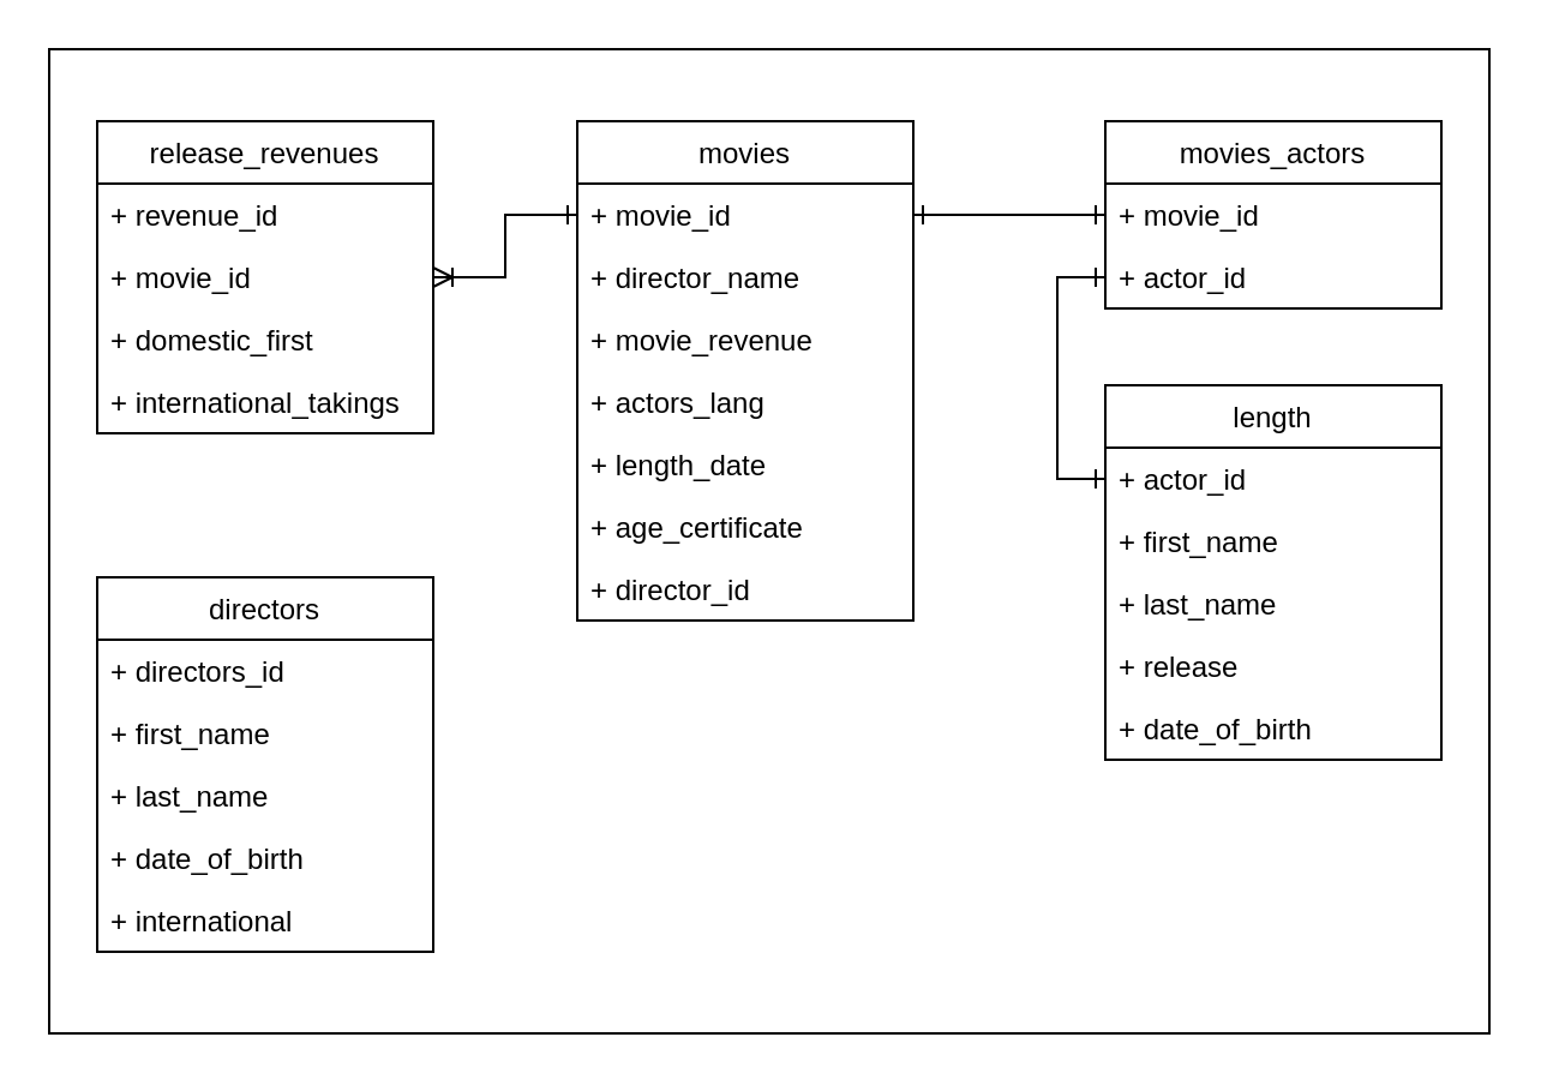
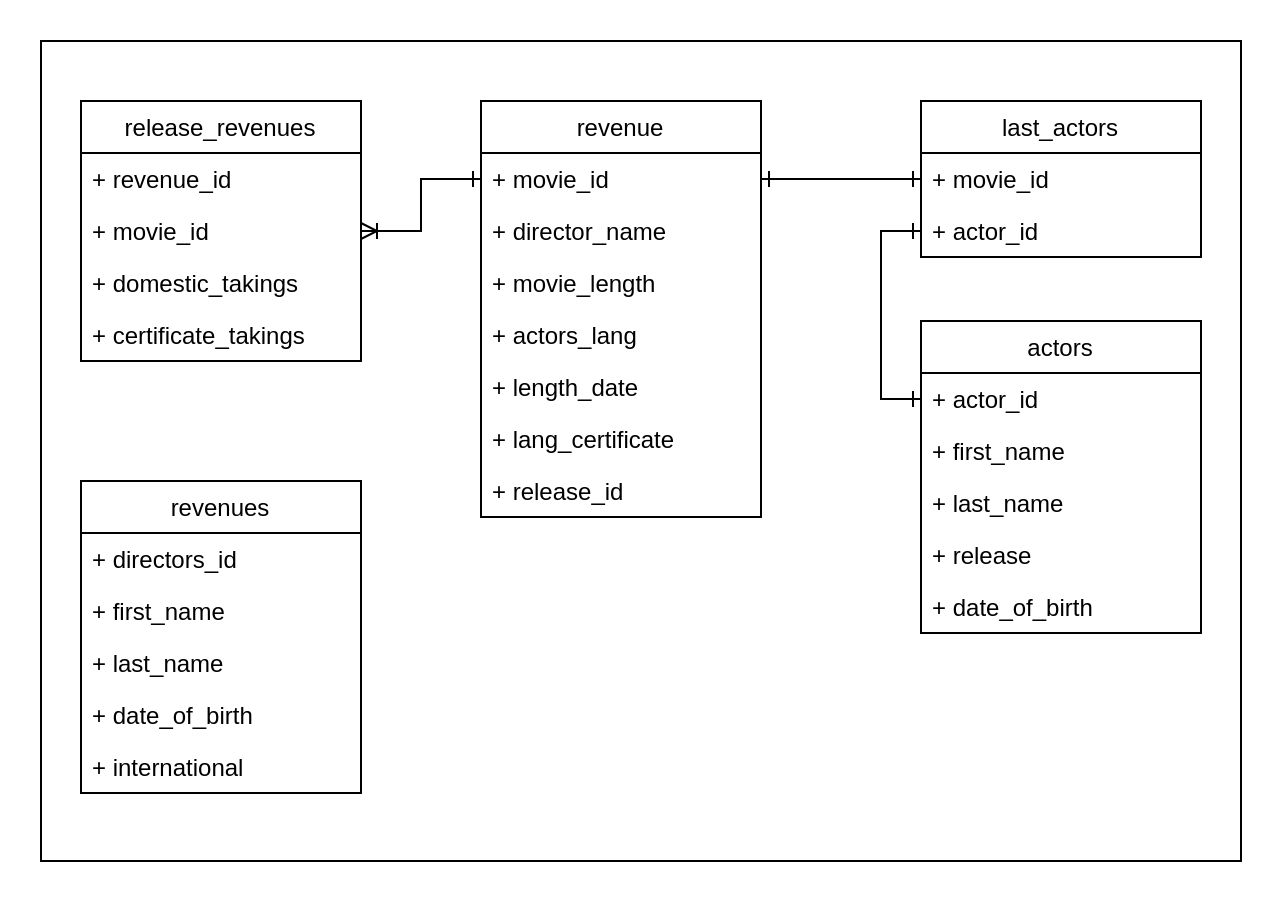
  <mxCell id="0" />
  <mxCell id="1" parent="0" />
  <mxCell id="2" value="" style="rounded=0;whiteSpace=wrap;html=1;" parent="1" vertex="1"><mxGeometry x="20" y="20" width="600" height="410" as="geometry" /></mxCell>
- <mxCell id="3" value="directors" style="swimlane;fontStyle=0;childLayout=stackLayout;horizontal=1;startSize=26;fillColor=none;horizontalStack=0;resizeParent=1;resizeParentMax=0;resizeLast=0;collapsible=1;marginBottom=0;" parent="1" vertex="1"><mxGeometry x="40" y="240" width="140" height="156" as="geometry" /></mxCell>
+ <mxCell id="3" value="revenues" style="swimlane;fontStyle=0;childLayout=stackLayout;horizontal=1;startSize=26;fillColor=none;horizontalStack=0;resizeParent=1;resizeParentMax=0;resizeLast=0;collapsible=1;marginBottom=0;" parent="1" vertex="1"><mxGeometry x="40" y="240" width="140" height="156" as="geometry" /></mxCell>
  <mxCell id="4" value="+ directors_id" style="text;strokeColor=none;fillColor=none;align=left;verticalAlign=top;spacingLeft=4;spacingRight=4;overflow=hidden;rotatable=0;points=[[0,0.5],[1,0.5]];portConstraint=eastwest;" parent="3" vertex="1"><mxGeometry y="26" width="140" height="26" as="geometry" /></mxCell>
  <mxCell id="5" value="+ first_name" style="text;strokeColor=none;fillColor=none;align=left;verticalAlign=top;spacingLeft=4;spacingRight=4;overflow=hidden;rotatable=0;points=[[0,0.5],[1,0.5]];portConstraint=eastwest;" parent="3" vertex="1"><mxGeometry y="52" width="140" height="26" as="geometry" /></mxCell>
  <mxCell id="6" value="+ last_name" style="text;strokeColor=none;fillColor=none;align=left;verticalAlign=top;spacingLeft=4;spacingRight=4;overflow=hidden;rotatable=0;points=[[0,0.5],[1,0.5]];portConstraint=eastwest;" parent="3" vertex="1"><mxGeometry y="78" width="140" height="26" as="geometry" /></mxCell>
  <mxCell id="7" value="+ date_of_birth" style="text;strokeColor=none;fillColor=none;align=left;verticalAlign=top;spacingLeft=4;spacingRight=4;overflow=hidden;rotatable=0;points=[[0,0.5],[1,0.5]];portConstraint=eastwest;" parent="3" vertex="1"><mxGeometry y="104" width="140" height="26" as="geometry" /></mxCell>
  <mxCell id="8" value="+ international" style="text;strokeColor=none;fillColor=none;align=left;verticalAlign=top;spacingLeft=4;spacingRight=4;overflow=hidden;rotatable=0;points=[[0,0.5],[1,0.5]];portConstraint=eastwest;" parent="3" vertex="1"><mxGeometry y="130" width="140" height="26" as="geometry" /></mxCell>
- <mxCell id="9" value="length" style="swimlane;fontStyle=0;childLayout=stackLayout;horizontal=1;startSize=26;fillColor=none;horizontalStack=0;resizeParent=1;resizeParentMax=0;resizeLast=0;collapsible=1;marginBottom=0;" parent="1" vertex="1"><mxGeometry x="460" y="160" width="140" height="156" as="geometry" /></mxCell>
+ <mxCell id="9" value="actors" style="swimlane;fontStyle=0;childLayout=stackLayout;horizontal=1;startSize=26;fillColor=none;horizontalStack=0;resizeParent=1;resizeParentMax=0;resizeLast=0;collapsible=1;marginBottom=0;" parent="1" vertex="1"><mxGeometry x="460" y="160" width="140" height="156" as="geometry" /></mxCell>
  <mxCell id="10" value="+ actor_id" style="text;strokeColor=none;fillColor=none;align=left;verticalAlign=top;spacingLeft=4;spacingRight=4;overflow=hidden;rotatable=0;points=[[0,0.5],[1,0.5]];portConstraint=eastwest;" parent="9" vertex="1"><mxGeometry y="26" width="140" height="26" as="geometry" /></mxCell>
  <mxCell id="11" value="+ first_name" style="text;strokeColor=none;fillColor=none;align=left;verticalAlign=top;spacingLeft=4;spacingRight=4;overflow=hidden;rotatable=0;points=[[0,0.5],[1,0.5]];portConstraint=eastwest;" parent="9" vertex="1"><mxGeometry y="52" width="140" height="26" as="geometry" /></mxCell>
  <mxCell id="12" value="+ last_name" style="text;strokeColor=none;fillColor=none;align=left;verticalAlign=top;spacingLeft=4;spacingRight=4;overflow=hidden;rotatable=0;points=[[0,0.5],[1,0.5]];portConstraint=eastwest;" parent="9" vertex="1"><mxGeometry y="78" width="140" height="26" as="geometry" /></mxCell>
  <mxCell id="13" value="+ release" style="text;strokeColor=none;fillColor=none;align=left;verticalAlign=top;spacingLeft=4;spacingRight=4;overflow=hidden;rotatable=0;points=[[0,0.5],[1,0.5]];portConstraint=eastwest;" parent="9" vertex="1"><mxGeometry y="104" width="140" height="26" as="geometry" /></mxCell>
  <mxCell id="14" value="+ date_of_birth" style="text;strokeColor=none;fillColor=none;align=left;verticalAlign=top;spacingLeft=4;spacingRight=4;overflow=hidden;rotatable=0;points=[[0,0.5],[1,0.5]];portConstraint=eastwest;" parent="9" vertex="1"><mxGeometry y="130" width="140" height="26" as="geometry" /></mxCell>
- <mxCell id="15" value="movies" style="swimlane;fontStyle=0;childLayout=stackLayout;horizontal=1;startSize=26;fillColor=none;horizontalStack=0;resizeParent=1;resizeParentMax=0;resizeLast=0;collapsible=1;marginBottom=0;" parent="1" vertex="1"><mxGeometry x="240" y="50" width="140" height="208" as="geometry" /></mxCell>
+ <mxCell id="15" value="revenue" style="swimlane;fontStyle=0;childLayout=stackLayout;horizontal=1;startSize=26;fillColor=none;horizontalStack=0;resizeParent=1;resizeParentMax=0;resizeLast=0;collapsible=1;marginBottom=0;" parent="1" vertex="1"><mxGeometry x="240" y="50" width="140" height="208" as="geometry" /></mxCell>
  <mxCell id="16" value="+ movie_id" style="text;strokeColor=none;fillColor=none;align=left;verticalAlign=top;spacingLeft=4;spacingRight=4;overflow=hidden;rotatable=0;points=[[0,0.5],[1,0.5]];portConstraint=eastwest;" parent="15" vertex="1"><mxGeometry y="26" width="140" height="26" as="geometry" /></mxCell>
  <mxCell id="17" value="+ director_name" style="text;strokeColor=none;fillColor=none;align=left;verticalAlign=top;spacingLeft=4;spacingRight=4;overflow=hidden;rotatable=0;points=[[0,0.5],[1,0.5]];portConstraint=eastwest;" parent="15" vertex="1"><mxGeometry y="52" width="140" height="26" as="geometry" /></mxCell>
- <mxCell id="18" value="+ movie_revenue" style="text;strokeColor=none;fillColor=none;align=left;verticalAlign=top;spacingLeft=4;spacingRight=4;overflow=hidden;rotatable=0;points=[[0,0.5],[1,0.5]];portConstraint=eastwest;" parent="15" vertex="1"><mxGeometry y="78" width="140" height="26" as="geometry" /></mxCell>
+ <mxCell id="18" value="+ movie_length" style="text;strokeColor=none;fillColor=none;align=left;verticalAlign=top;spacingLeft=4;spacingRight=4;overflow=hidden;rotatable=0;points=[[0,0.5],[1,0.5]];portConstraint=eastwest;" parent="15" vertex="1"><mxGeometry y="78" width="140" height="26" as="geometry" /></mxCell>
  <mxCell id="19" value="+ actors_lang" style="text;strokeColor=none;fillColor=none;align=left;verticalAlign=top;spacingLeft=4;spacingRight=4;overflow=hidden;rotatable=0;points=[[0,0.5],[1,0.5]];portConstraint=eastwest;" parent="15" vertex="1"><mxGeometry y="104" width="140" height="26" as="geometry" /></mxCell>
  <mxCell id="20" value="+ length_date" style="text;strokeColor=none;fillColor=none;align=left;verticalAlign=top;spacingLeft=4;spacingRight=4;overflow=hidden;rotatable=0;points=[[0,0.5],[1,0.5]];portConstraint=eastwest;" parent="15" vertex="1"><mxGeometry y="130" width="140" height="26" as="geometry" /></mxCell>
- <mxCell id="21" value="+ age_certificate" style="text;strokeColor=none;fillColor=none;align=left;verticalAlign=top;spacingLeft=4;spacingRight=4;overflow=hidden;rotatable=0;points=[[0,0.5],[1,0.5]];portConstraint=eastwest;" parent="15" vertex="1"><mxGeometry y="156" width="140" height="26" as="geometry" /></mxCell>
- <mxCell id="22" value="+ director_id" style="text;strokeColor=none;fillColor=none;align=left;verticalAlign=top;spacingLeft=4;spacingRight=4;overflow=hidden;rotatable=0;points=[[0,0.5],[1,0.5]];portConstraint=eastwest;" parent="15" vertex="1"><mxGeometry y="182" width="140" height="26" as="geometry" /></mxCell>
+ <mxCell id="21" value="+ lang_certificate" style="text;strokeColor=none;fillColor=none;align=left;verticalAlign=top;spacingLeft=4;spacingRight=4;overflow=hidden;rotatable=0;points=[[0,0.5],[1,0.5]];portConstraint=eastwest;" parent="15" vertex="1"><mxGeometry y="156" width="140" height="26" as="geometry" /></mxCell>
+ <mxCell id="22" value="+ release_id" style="text;strokeColor=none;fillColor=none;align=left;verticalAlign=top;spacingLeft=4;spacingRight=4;overflow=hidden;rotatable=0;points=[[0,0.5],[1,0.5]];portConstraint=eastwest;" parent="15" vertex="1"><mxGeometry y="182" width="140" height="26" as="geometry" /></mxCell>
  <mxCell id="23" value="release_revenues" style="swimlane;fontStyle=0;childLayout=stackLayout;horizontal=1;startSize=26;fillColor=none;horizontalStack=0;resizeParent=1;resizeParentMax=0;resizeLast=0;collapsible=1;marginBottom=0;" parent="1" vertex="1"><mxGeometry x="40" y="50" width="140" height="130" as="geometry" /></mxCell>
  <mxCell id="24" value="+ revenue_id" style="text;strokeColor=none;fillColor=none;align=left;verticalAlign=top;spacingLeft=4;spacingRight=4;overflow=hidden;rotatable=0;points=[[0,0.5],[1,0.5]];portConstraint=eastwest;" parent="23" vertex="1"><mxGeometry y="26" width="140" height="26" as="geometry" /></mxCell>
  <mxCell id="25" value="+ movie_id" style="text;strokeColor=none;fillColor=none;align=left;verticalAlign=top;spacingLeft=4;spacingRight=4;overflow=hidden;rotatable=0;points=[[0,0.5],[1,0.5]];portConstraint=eastwest;" parent="23" vertex="1"><mxGeometry y="52" width="140" height="26" as="geometry" /></mxCell>
- <mxCell id="26" value="+ domestic_first" style="text;strokeColor=none;fillColor=none;align=left;verticalAlign=top;spacingLeft=4;spacingRight=4;overflow=hidden;rotatable=0;points=[[0,0.5],[1,0.5]];portConstraint=eastwest;" parent="23" vertex="1"><mxGeometry y="78" width="140" height="26" as="geometry" /></mxCell>
- <mxCell id="27" value="+ international_takings" style="text;strokeColor=none;fillColor=none;align=left;verticalAlign=top;spacingLeft=4;spacingRight=4;overflow=hidden;rotatable=0;points=[[0,0.5],[1,0.5]];portConstraint=eastwest;" parent="23" vertex="1"><mxGeometry y="104" width="140" height="26" as="geometry" /></mxCell>
- <mxCell id="28" value="movies_actors" style="swimlane;fontStyle=0;childLayout=stackLayout;horizontal=1;startSize=26;fillColor=none;horizontalStack=0;resizeParent=1;resizeParentMax=0;resizeLast=0;collapsible=1;marginBottom=0;" parent="1" vertex="1"><mxGeometry x="460" y="50" width="140" height="78" as="geometry" /></mxCell>
+ <mxCell id="26" value="+ domestic_takings" style="text;strokeColor=none;fillColor=none;align=left;verticalAlign=top;spacingLeft=4;spacingRight=4;overflow=hidden;rotatable=0;points=[[0,0.5],[1,0.5]];portConstraint=eastwest;" parent="23" vertex="1"><mxGeometry y="78" width="140" height="26" as="geometry" /></mxCell>
+ <mxCell id="27" value="+ certificate_takings" style="text;strokeColor=none;fillColor=none;align=left;verticalAlign=top;spacingLeft=4;spacingRight=4;overflow=hidden;rotatable=0;points=[[0,0.5],[1,0.5]];portConstraint=eastwest;" parent="23" vertex="1"><mxGeometry y="104" width="140" height="26" as="geometry" /></mxCell>
+ <mxCell id="28" value="last_actors" style="swimlane;fontStyle=0;childLayout=stackLayout;horizontal=1;startSize=26;fillColor=none;horizontalStack=0;resizeParent=1;resizeParentMax=0;resizeLast=0;collapsible=1;marginBottom=0;" parent="1" vertex="1"><mxGeometry x="460" y="50" width="140" height="78" as="geometry" /></mxCell>
  <mxCell id="29" value="+ movie_id" style="text;strokeColor=none;fillColor=none;align=left;verticalAlign=top;spacingLeft=4;spacingRight=4;overflow=hidden;rotatable=0;points=[[0,0.5],[1,0.5]];portConstraint=eastwest;" parent="28" vertex="1"><mxGeometry y="26" width="140" height="26" as="geometry" /></mxCell>
  <mxCell id="30" value="+ actor_id" style="text;strokeColor=none;fillColor=none;align=left;verticalAlign=top;spacingLeft=4;spacingRight=4;overflow=hidden;rotatable=0;points=[[0,0.5],[1,0.5]];portConstraint=eastwest;" parent="28" vertex="1"><mxGeometry y="52" width="140" height="26" as="geometry" /></mxCell>
  <mxCell id="31" style="edgeStyle=orthogonalEdgeStyle;rounded=0;orthogonalLoop=1;jettySize=auto;html=1;startArrow=ERone;startFill=0;endArrow=ERone;endFill=0;" parent="1" source="16" target="29" edge="1"><mxGeometry relative="1" as="geometry" /></mxCell>
  <mxCell id="32" style="edgeStyle=orthogonalEdgeStyle;rounded=0;orthogonalLoop=1;jettySize=auto;html=1;startArrow=ERone;startFill=0;endArrow=ERone;endFill=0;" parent="1" source="10" target="30" edge="1"><mxGeometry relative="1" as="geometry"><Array as="points"><mxPoint x="440" y="199" /><mxPoint x="440" y="115" /></Array></mxGeometry></mxCell>
  <mxCell id="33" style="edgeStyle=orthogonalEdgeStyle;rounded=0;orthogonalLoop=1;jettySize=auto;html=1;startArrow=ERone;startFill=0;endArrow=ERoneToMany;endFill=0;" parent="1" source="16" target="25" edge="1"><mxGeometry relative="1" as="geometry" /></mxCell>
